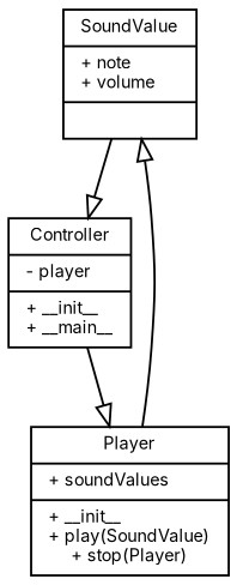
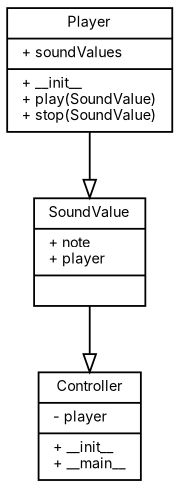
  digraph {
    fontname=Inter
    fontsize=8
    node [fontname=Inter fontsize=8 shape=record]
    edge [arrowhead=empty fontname=Inter fontsize=8]
-   n1 [label="{SoundValue|+ note \l+ volume\l|\l}"]
+   n1 [label="{SoundValue|+ note \l+ player\l|\l}"]
    n2 [label="{Controller|- player\l|+ __init__\l+ __main__\l}"]
-   n3 [label="{Player|+ soundValues \l|+ __init__\l+ play(SoundValue)\l+ stop(Player)\n}"]
+   n3 [label="{Player|+ soundValues \l|+ __init__\l+ play(SoundValue)\l+ stop(SoundValue)\n}"]
    n1 -> n2
-   n2 -> n3
    n3 -> n1
  }
